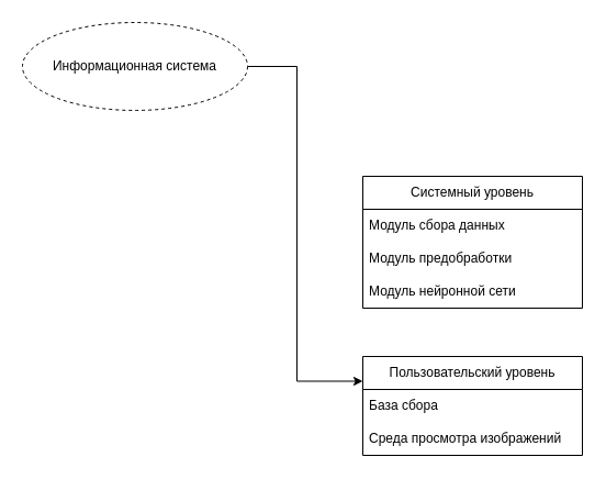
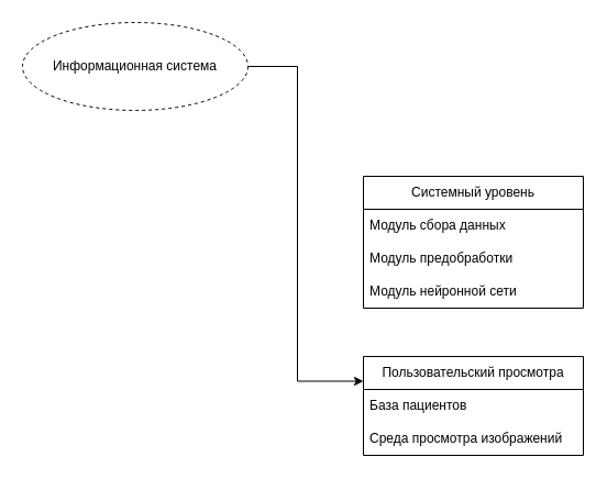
  <mxCell id="0" />
  <mxCell id="1" parent="0" />
  <mxCell id="2" style="edgeStyle=orthogonalEdgeStyle;rounded=0;orthogonalLoop=1;jettySize=auto;html=1;exitX=1;exitY=0.5;exitDx=0;exitDy=0;entryX=0;entryY=0.25;entryDx=0;entryDy=0;" edge="1" parent="1" source="3" target="8"><mxGeometry relative="1" as="geometry"><Array as="points"><mxPoint x="270" y="60" /><mxPoint x="270" y="347" /></Array></mxGeometry></mxCell>
  <mxCell id="3" value="Информационная система" style="ellipse;whiteSpace=wrap;html=1;dashed=1;" vertex="1" parent="1"><mxGeometry x="20" y="20" width="205" height="80" as="geometry" /></mxCell>
  <mxCell id="4" value="Системный уровень" style="swimlane;fontStyle=0;childLayout=stackLayout;horizontal=1;startSize=30;horizontalStack=0;resizeParent=1;resizeParentMax=0;resizeLast=0;collapsible=1;marginBottom=0;whiteSpace=wrap;html=1;" vertex="1" parent="1"><mxGeometry x="330" y="160" width="200" height="120" as="geometry" /></mxCell>
  <mxCell id="5" value="Модуль сбора данных" style="text;strokeColor=none;fillColor=none;align=left;verticalAlign=middle;spacingLeft=4;spacingRight=4;overflow=hidden;points=[[0,0.5],[1,0.5]];portConstraint=eastwest;rotatable=0;whiteSpace=wrap;html=1;" vertex="1" parent="4"><mxGeometry y="30" width="200" height="30" as="geometry" /></mxCell>
  <mxCell id="6" value="Модуль предобработки" style="text;strokeColor=none;fillColor=none;align=left;verticalAlign=middle;spacingLeft=4;spacingRight=4;overflow=hidden;points=[[0,0.5],[1,0.5]];portConstraint=eastwest;rotatable=0;whiteSpace=wrap;html=1;" vertex="1" parent="4"><mxGeometry y="60" width="200" height="30" as="geometry" /></mxCell>
  <mxCell id="7" value="Модуль нейронной сети" style="text;strokeColor=none;fillColor=none;align=left;verticalAlign=middle;spacingLeft=4;spacingRight=4;overflow=hidden;points=[[0,0.5],[1,0.5]];portConstraint=eastwest;rotatable=0;whiteSpace=wrap;html=1;" vertex="1" parent="4"><mxGeometry y="90" width="200" height="30" as="geometry" /></mxCell>
- <mxCell id="8" value="Пользовательский уровень" style="swimlane;fontStyle=0;childLayout=stackLayout;horizontal=1;startSize=30;horizontalStack=0;resizeParent=1;resizeParentMax=0;resizeLast=0;collapsible=1;marginBottom=0;whiteSpace=wrap;html=1;" vertex="1" parent="1"><mxGeometry x="330" y="324" width="200" height="90" as="geometry" /></mxCell>
- <mxCell id="9" value="База сбора" style="text;strokeColor=none;fillColor=none;align=left;verticalAlign=middle;spacingLeft=4;spacingRight=4;overflow=hidden;points=[[0,0.5],[1,0.5]];portConstraint=eastwest;rotatable=0;whiteSpace=wrap;html=1;" vertex="1" parent="8"><mxGeometry y="30" width="200" height="30" as="geometry" /></mxCell>
+ <mxCell id="8" value="Пользовательский просмотра" style="swimlane;fontStyle=0;childLayout=stackLayout;horizontal=1;startSize=30;horizontalStack=0;resizeParent=1;resizeParentMax=0;resizeLast=0;collapsible=1;marginBottom=0;whiteSpace=wrap;html=1;" vertex="1" parent="1"><mxGeometry x="330" y="324" width="200" height="90" as="geometry" /></mxCell>
+ <mxCell id="9" value="База пациентов" style="text;strokeColor=none;fillColor=none;align=left;verticalAlign=middle;spacingLeft=4;spacingRight=4;overflow=hidden;points=[[0,0.5],[1,0.5]];portConstraint=eastwest;rotatable=0;whiteSpace=wrap;html=1;" vertex="1" parent="8"><mxGeometry y="30" width="200" height="30" as="geometry" /></mxCell>
  <mxCell id="10" value="Среда просмотра изображений" style="text;strokeColor=none;fillColor=none;align=left;verticalAlign=middle;spacingLeft=4;spacingRight=4;overflow=hidden;points=[[0,0.5],[1,0.5]];portConstraint=eastwest;rotatable=0;whiteSpace=wrap;html=1;" vertex="1" parent="8"><mxGeometry y="60" width="200" height="30" as="geometry" /></mxCell>
